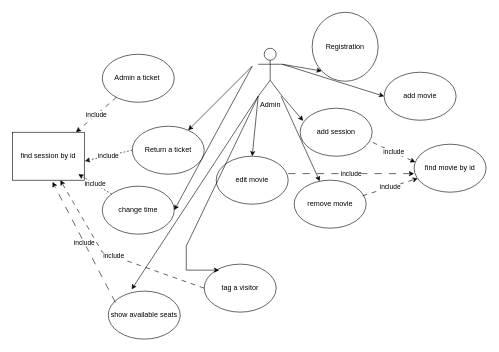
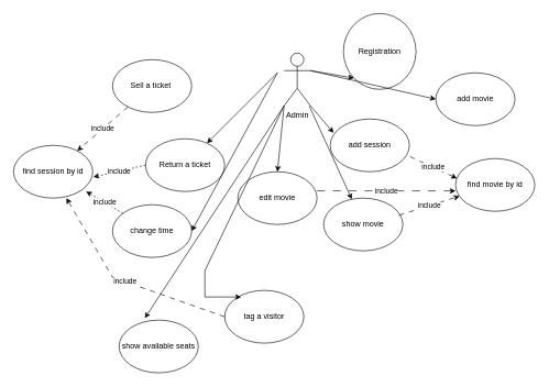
  <mxCell id="0" />
  <mxCell id="1" parent="0" />
  <mxCell id="2" value="Admin&lt;br&gt;" style="shape=umlActor;verticalLabelPosition=bottom;verticalAlign=top;html=1;outlineConnect=0;" vertex="1" parent="1"><mxGeometry x="430" y="80" width="40" height="80" as="geometry" /></mxCell>
  <mxCell id="3" value="Registration" style="ellipse;whiteSpace=wrap;html=1;" vertex="1" parent="1"><mxGeometry x="520" y="20" width="110" height="115" as="geometry" /></mxCell>
- <mxCell id="4" value="add movie" style="ellipse;whiteSpace=wrap;html=1;" vertex="1" parent="1"><mxGeometry x="640" y="120" width="120" height="80" as="geometry" /></mxCell>
- <mxCell id="5" value="Admin a ticket&amp;nbsp;" style="ellipse;whiteSpace=wrap;html=1;" vertex="1" parent="1"><mxGeometry x="170" y="90" width="120" height="80" as="geometry" /></mxCell>
+ <mxCell id="4" value="add movie" style="ellipse;whiteSpace=wrap;html=1;" vertex="1" parent="1"><mxGeometry x="660" y="110" width="120" height="80" as="geometry" /></mxCell>
+ <mxCell id="5" value="Sell a ticket&amp;nbsp;" style="ellipse;whiteSpace=wrap;html=1;" vertex="1" parent="1"><mxGeometry x="170" y="90" width="120" height="80" as="geometry" /></mxCell>
  <mxCell id="6" value="Return a ticket" style="ellipse;whiteSpace=wrap;html=1;" vertex="1" parent="1"><mxGeometry x="220" y="210" width="120" height="80" as="geometry" /></mxCell>
- <mxCell id="7" value="remove movie" style="ellipse;whiteSpace=wrap;html=1;" vertex="1" parent="1"><mxGeometry x="490" y="300" width="120" height="80" as="geometry" /></mxCell>
+ <mxCell id="7" value="show movie" style="ellipse;whiteSpace=wrap;html=1;" vertex="1" parent="1"><mxGeometry x="490" y="300" width="120" height="80" as="geometry" /></mxCell>
  <mxCell id="8" value="edit movie" style="ellipse;whiteSpace=wrap;html=1;" vertex="1" parent="1"><mxGeometry x="360" y="260" width="120" height="80" as="geometry" /></mxCell>
  <mxCell id="9" value="add session" style="ellipse;whiteSpace=wrap;html=1;" vertex="1" parent="1"><mxGeometry x="500" y="180" width="120" height="80" as="geometry" /></mxCell>
  <mxCell id="10" value="change time" style="ellipse;whiteSpace=wrap;html=1;" vertex="1" parent="1"><mxGeometry x="170" y="310" width="120" height="80" as="geometry" /></mxCell>
  <mxCell id="11" value="show available seats&lt;br&gt;" style="ellipse;whiteSpace=wrap;html=1;" vertex="1" parent="1"><mxGeometry x="180" y="485" width="120" height="80" as="geometry" /></mxCell>
  <mxCell id="12" value="find movie by id&lt;br&gt;" style="ellipse;whiteSpace=wrap;html=1;" vertex="1" parent="1"><mxGeometry x="690" y="240" width="120" height="80" as="geometry" /></mxCell>
- <mxCell id="13" value="find session by id" style="whiteSpace=wrap;html=1;rounded=0;" vertex="1" parent="1"><mxGeometry x="20" y="220" width="120" height="80" as="geometry" /></mxCell>
+ <mxCell id="13" value="find session by id" style="ellipse;whiteSpace=wrap;html=1;" vertex="1" parent="1"><mxGeometry x="20" y="220" width="120" height="80" as="geometry" /></mxCell>
  <mxCell id="14" value="" style="endArrow=classic;html=1;rounded=0;entryX=0;entryY=1;entryDx=0;entryDy=0;exitX=1;exitY=0.333;exitDx=0;exitDy=0;exitPerimeter=0;" edge="1" parent="1" source="2" target="3"><mxGeometry width="50" height="50" relative="1" as="geometry"><mxPoint x="340" y="370" as="sourcePoint" /><mxPoint x="390" y="320" as="targetPoint" /></mxGeometry></mxCell>
  <mxCell id="15" value="" style="endArrow=classic;html=1;rounded=0;exitX=1;exitY=1;exitDx=0;exitDy=0;exitPerimeter=0;entryX=0.042;entryY=0.263;entryDx=0;entryDy=0;entryPerimeter=0;" edge="1" parent="1" source="2" target="9"><mxGeometry width="50" height="50" relative="1" as="geometry"><mxPoint x="340" y="290" as="sourcePoint" /><mxPoint x="390" y="240" as="targetPoint" /></mxGeometry></mxCell>
  <mxCell id="16" value="include" style="endArrow=classic;html=1;rounded=0;entryX=0.017;entryY=0.375;entryDx=0;entryDy=0;entryPerimeter=0;exitX=1.008;exitY=0.713;exitDx=0;exitDy=0;exitPerimeter=0;dashed=1;dashPattern=8 8;" edge="1" parent="1" source="9" target="12"><mxGeometry width="50" height="50" relative="1" as="geometry"><mxPoint x="340" y="290" as="sourcePoint" /><mxPoint x="390" y="240" as="targetPoint" /></mxGeometry></mxCell>
  <mxCell id="17" value="" style="endArrow=classic;html=1;rounded=0;" edge="1" parent="1" source="2" target="7"><mxGeometry width="50" height="50" relative="1" as="geometry"><mxPoint x="340" y="290" as="sourcePoint" /><mxPoint x="390" y="240" as="targetPoint" /></mxGeometry></mxCell>
  <mxCell id="18" value="include" style="endArrow=classic;html=1;rounded=0;entryX=0.05;entryY=0.713;entryDx=0;entryDy=0;entryPerimeter=0;exitX=0.95;exitY=0.325;exitDx=0;exitDy=0;exitPerimeter=0;dashed=1;dashPattern=8 8;" edge="1" parent="1" source="7" target="12"><mxGeometry x="-0.005" width="50" height="50" relative="1" as="geometry"><mxPoint x="340" y="290" as="sourcePoint" /><mxPoint x="390" y="240" as="targetPoint" /><mxPoint as="offset" /></mxGeometry></mxCell>
  <mxCell id="19" value="" style="endArrow=classic;html=1;rounded=0;entryX=0;entryY=0.5;entryDx=0;entryDy=0;exitX=1;exitY=0.333;exitDx=0;exitDy=0;exitPerimeter=0;" edge="1" parent="1" source="2" target="4"><mxGeometry width="50" height="50" relative="1" as="geometry"><mxPoint x="340" y="290" as="sourcePoint" /><mxPoint x="390" y="240" as="targetPoint" /></mxGeometry></mxCell>
  <mxCell id="20" value="" style="endArrow=classic;html=1;rounded=0;exitX=0;exitY=1;exitDx=0;exitDy=0;exitPerimeter=0;entryX=0.5;entryY=0;entryDx=0;entryDy=0;" edge="1" parent="1" source="2" target="8"><mxGeometry width="50" height="50" relative="1" as="geometry"><mxPoint x="340" y="290" as="sourcePoint" /><mxPoint x="390" y="240" as="targetPoint" /></mxGeometry></mxCell>
  <mxCell id="21" value="include" style="endArrow=classic;html=1;rounded=0;entryX=0;entryY=0.613;entryDx=0;entryDy=0;entryPerimeter=0;dashed=1;dashPattern=12 12;" edge="1" parent="1" target="12"><mxGeometry width="50" height="50" relative="1" as="geometry"><mxPoint x="480" y="289" as="sourcePoint" /><mxPoint x="390" y="240" as="targetPoint" /></mxGeometry></mxCell>
  <mxCell id="22" value="" style="endArrow=classic;html=1;rounded=0;" edge="1" parent="1" target="6"><mxGeometry width="50" height="50" relative="1" as="geometry"><mxPoint x="420" y="110" as="sourcePoint" /><mxPoint x="390" y="240" as="targetPoint" /></mxGeometry></mxCell>
  <mxCell id="23" value="" style="endArrow=classic;html=1;rounded=0;entryX=1;entryY=0.5;entryDx=0;entryDy=0;" edge="1" parent="1" target="10"><mxGeometry width="50" height="50" relative="1" as="geometry"><mxPoint x="420" y="110" as="sourcePoint" /><mxPoint x="294" y="359" as="targetPoint" /></mxGeometry></mxCell>
  <mxCell id="24" value="include" style="endArrow=classic;html=1;rounded=0;dashed=1;dashPattern=8 8;" edge="1" parent="1" source="5" target="13"><mxGeometry width="50" height="50" relative="1" as="geometry"><mxPoint x="340" y="290" as="sourcePoint" /><mxPoint x="390" y="240" as="targetPoint" /></mxGeometry></mxCell>
  <mxCell id="25" value="include" style="endArrow=classic;html=1;rounded=0;exitX=0;exitY=0.5;exitDx=0;exitDy=0;entryX=1.008;entryY=0.6;entryDx=0;entryDy=0;entryPerimeter=0;dashed=1;" edge="1" parent="1" source="6" target="13"><mxGeometry width="50" height="50" relative="1" as="geometry"><mxPoint x="340" y="290" as="sourcePoint" /><mxPoint x="390" y="240" as="targetPoint" /></mxGeometry></mxCell>
  <mxCell id="26" value="include" style="endArrow=classic;html=1;rounded=0;entryX=0.917;entryY=0.875;entryDx=0;entryDy=0;entryPerimeter=0;dashed=1;" edge="1" parent="1" source="10" target="13"><mxGeometry width="50" height="50" relative="1" as="geometry"><mxPoint x="340" y="290" as="sourcePoint" /><mxPoint x="390" y="240" as="targetPoint" /></mxGeometry></mxCell>
  <mxCell id="27" value="tag a visitor" style="ellipse;whiteSpace=wrap;html=1;" vertex="1" parent="1"><mxGeometry x="340" y="440" width="120" height="80" as="geometry" /></mxCell>
  <mxCell id="28" value="" style="endArrow=classic;html=1;rounded=0;exitX=0;exitY=1;exitDx=0;exitDy=0;exitPerimeter=0;entryX=0.325;entryY=-0.037;entryDx=0;entryDy=0;entryPerimeter=0;" edge="1" parent="1" source="2" target="11"><mxGeometry width="50" height="50" relative="1" as="geometry"><mxPoint x="340" y="290" as="sourcePoint" /><mxPoint x="390" y="240" as="targetPoint" /></mxGeometry></mxCell>
  <mxCell id="29" value="" style="endArrow=classic;html=1;rounded=0;entryX=0.208;entryY=0.125;entryDx=0;entryDy=0;entryPerimeter=0;" edge="1" parent="1" target="27"><mxGeometry width="50" height="50" relative="1" as="geometry"><mxPoint x="430" y="160" as="sourcePoint" /><mxPoint x="390" y="240" as="targetPoint" /><Array as="points"><mxPoint x="310" y="410" /><mxPoint x="310" y="450" /></Array></mxGeometry></mxCell>
- <mxCell id="30" value="include" style="endArrow=classic;html=1;rounded=0;exitX=0.1;exitY=0.238;exitDx=0;exitDy=0;exitPerimeter=0;entryX=0.558;entryY=1.038;entryDx=0;entryDy=0;entryPerimeter=0;dashed=1;dashPattern=12 12;" edge="1" parent="1" source="11" target="13"><mxGeometry width="50" height="50" relative="1" as="geometry"><mxPoint x="340" y="290" as="sourcePoint" /><mxPoint x="390" y="240" as="targetPoint" /></mxGeometry></mxCell>
  <mxCell id="31" value="include" style="endArrow=classic;html=1;rounded=0;exitX=0;exitY=0.5;exitDx=0;exitDy=0;entryX=0.667;entryY=1;entryDx=0;entryDy=0;entryPerimeter=0;dashed=1;dashPattern=8 8;" edge="1" parent="1" source="27" target="13"><mxGeometry width="50" height="50" relative="1" as="geometry"><mxPoint x="340" y="290" as="sourcePoint" /><mxPoint x="390" y="240" as="targetPoint" /><Array as="points"><mxPoint x="170" y="420" /></Array></mxGeometry></mxCell>
